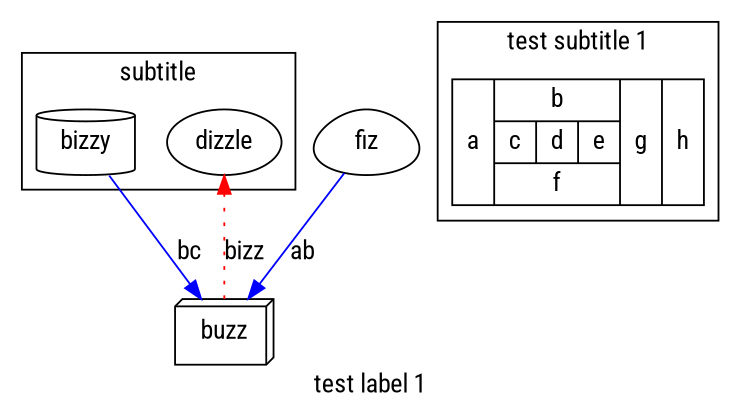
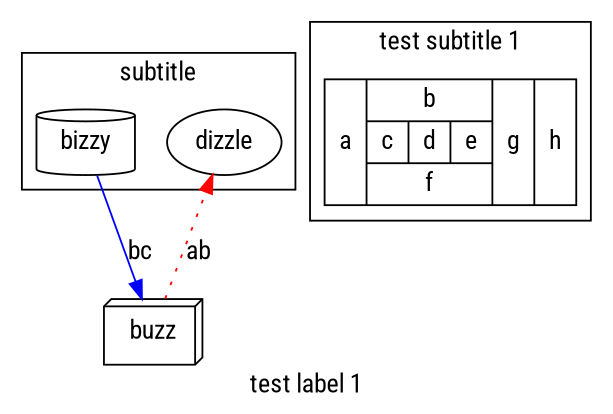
  strict digraph {
    fontname="Roboto Condensed"
    label="test label 1"
    node [fontname="Roboto Condensed"]
    edge [color=blue fontname="Roboto Condensed"]
    n1 [label=bizzy shape=cylinder]
    n2 [label=dizzle]
    n3 [label="a |{ b |{c| d|e}| f}| g | h" shape=record]
    n4 [label=buzz shape=box3d]
-   n5 [label=fiz shape=egg]
    subgraph cluster_1 {
      label=subtitle
      rank=same
      n1
      n2
    }
    subgraph cluster_2 {
      label="test subtitle 1"
      n3
    }
    n1 -> n4 [label=bc]
-   n4 -> n2 [color=red label=bizz style=dotted]
-   n5 -> n4 [label=ab]
+   n4 -> n2 [color=red label=ab style=dotted]
  }
